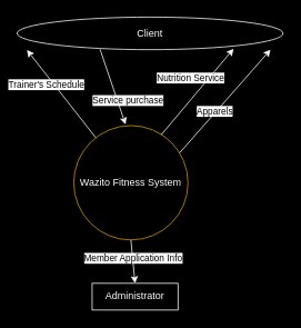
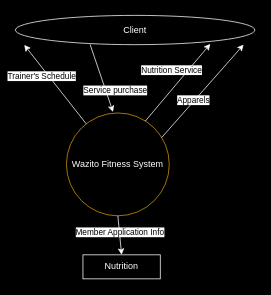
  <mxCell id="0" />
  <mxCell id="1" parent="0" />
  <mxCell id="2" value="Wazito Fitness System" style="ellipse;whiteSpace=wrap;html=1;aspect=fixed;fillColor=none;strokeColor=#d79b00;fontColor=#FFFFFF;" parent="1" vertex="1"><mxGeometry x="88" y="150" width="137" height="137" as="geometry" /></mxCell>
  <mxCell id="3" value="Client" style="ellipse;whiteSpace=wrap;html=1;fontColor=#FFFFFF;fillColor=none;strokeColor=#FFFFFF;" parent="1" vertex="1"><mxGeometry x="20" y="20" width="319" height="39" as="geometry" /></mxCell>
  <mxCell id="4" value="" style="endArrow=classic;html=1;rounded=0;strokeColor=#FFFFFF;entryX=0.037;entryY=1.009;entryDx=0;entryDy=0;entryPerimeter=0;" parent="1" source="2" target="3" edge="1"><mxGeometry width="50" height="50" relative="1" as="geometry"><mxPoint x="391" y="229" as="sourcePoint" /><mxPoint x="34" y="56" as="targetPoint" /></mxGeometry></mxCell>
  <mxCell id="5" value="Trainer's Schedule" style="edgeLabel;html=1;align=center;verticalAlign=middle;resizable=0;points=[];" parent="4" vertex="1" connectable="0"><mxGeometry x="-0.031" relative="1" as="geometry"><mxPoint x="-20" y="-13" as="offset" /></mxGeometry></mxCell>
  <mxCell id="6" value="" style="endArrow=classic;html=1;rounded=0;strokeColor=#FFFFFF;entryX=0.453;entryY=-0.01;entryDx=0;entryDy=0;exitX=0.312;exitY=0.991;exitDx=0;exitDy=0;exitPerimeter=0;entryPerimeter=0;" parent="1" source="3" target="2" edge="1"><mxGeometry width="50" height="50" relative="1" as="geometry"><mxPoint x="182" y="91" as="sourcePoint" /><mxPoint x="359" y="175" as="targetPoint" /></mxGeometry></mxCell>
  <mxCell id="7" value="Service purchase" style="edgeLabel;html=1;align=center;verticalAlign=middle;resizable=0;points=[];" parent="6" vertex="1" connectable="0"><mxGeometry x="-0.207" y="1" relative="1" as="geometry"><mxPoint x="20" y="25" as="offset" /></mxGeometry></mxCell>
- <mxCell id="8" value="Administrator" style="rounded=0;whiteSpace=wrap;html=1;fontColor=#FFFFFF;fillColor=none;strokeColor=#FFFFFF;" parent="1" vertex="1"><mxGeometry x="110" y="339" width="103" height="32" as="geometry" /></mxCell>
+ <mxCell id="8" value="Nutrition" style="rounded=0;whiteSpace=wrap;html=1;fontColor=#FFFFFF;fillColor=none;strokeColor=#FFFFFF;" parent="1" vertex="1"><mxGeometry x="110" y="339" width="103" height="32" as="geometry" /></mxCell>
  <mxCell id="9" value="" style="endArrow=classic;html=1;rounded=0;strokeColor=#FFFFFF;entryX=0.5;entryY=0;entryDx=0;entryDy=0;exitX=0.5;exitY=1;exitDx=0;exitDy=0;" parent="1" source="2" target="8" edge="1"><mxGeometry width="50" height="50" relative="1" as="geometry"><mxPoint x="145" y="223" as="sourcePoint" /><mxPoint x="379" y="341" as="targetPoint" /></mxGeometry></mxCell>
  <mxCell id="10" value="Member Application Info" style="edgeLabel;html=1;align=center;verticalAlign=middle;resizable=0;points=[];" parent="9" vertex="1" connectable="0"><mxGeometry x="-0.148" relative="1" as="geometry"><mxPoint as="offset" /></mxGeometry></mxCell>
  <mxCell id="11" value="" style="endArrow=classic;html=1;rounded=0;strokeColor=#FFFFFF;entryX=0.814;entryY=0.974;entryDx=0;entryDy=0;entryPerimeter=0;exitX=0.766;exitY=0.08;exitDx=0;exitDy=0;exitPerimeter=0;" parent="1" source="2" target="3" edge="1"><mxGeometry width="50" height="50" relative="1" as="geometry"><mxPoint x="112" y="228" as="sourcePoint" /><mxPoint x="162" y="178" as="targetPoint" /></mxGeometry></mxCell>
  <mxCell id="12" value="Nutrition Service" style="edgeLabel;html=1;align=center;verticalAlign=middle;resizable=0;points=[];" parent="11" vertex="1" connectable="0"><mxGeometry x="0.226" y="3" relative="1" as="geometry"><mxPoint x="-17" y="-3" as="offset" /></mxGeometry></mxCell>
  <mxCell id="13" value="" style="endArrow=classic;html=1;rounded=0;strokeColor=#FFFFFF;entryX=0.953;entryY=1;entryDx=0;entryDy=0;entryPerimeter=0;exitX=0.927;exitY=0.238;exitDx=0;exitDy=0;exitPerimeter=0;" parent="1" source="2" target="3" edge="1"><mxGeometry width="50" height="50" relative="1" as="geometry"><mxPoint x="337" y="250" as="sourcePoint" /><mxPoint x="261" y="181" as="targetPoint" /></mxGeometry></mxCell>
  <mxCell id="14" value="Apparels" style="edgeLabel;html=1;align=center;verticalAlign=middle;resizable=0;points=[];" parent="13" vertex="1" connectable="0"><mxGeometry x="-0.216" y="2" relative="1" as="geometry"><mxPoint as="offset" /></mxGeometry></mxCell>
